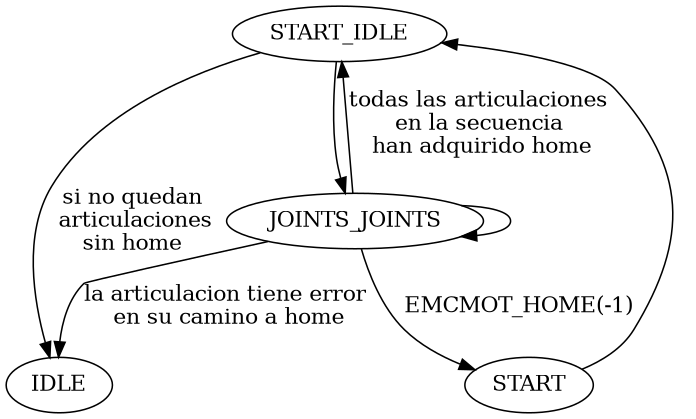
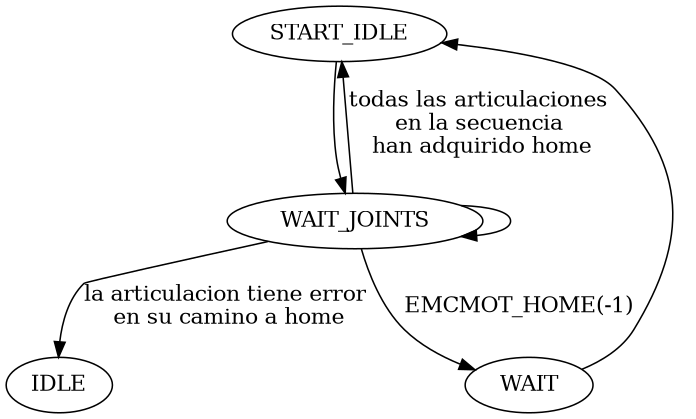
  digraph {
    n1 [label=START_IDLE]
-   START
+   START [label=WAIT]
    IDLE
-   WAIT_JOINTS [label=JOINTS_JOINTS]
-   n1 -> IDLE [label="si no quedan\n articulaciones\nsin home"]
+   WAIT_JOINTS
    n1 -> WAIT_JOINTS
    START -> n1
    WAIT_JOINTS -> n1 [label="todas las articulaciones\nen la secuencia\n han adquirido home"]
    WAIT_JOINTS -> START [label="EMCMOT_HOME(-1)"]
    WAIT_JOINTS -> IDLE [label="la articulacion tiene error\n en su camino a home"]
    WAIT_JOINTS -> WAIT_JOINTS
  }
